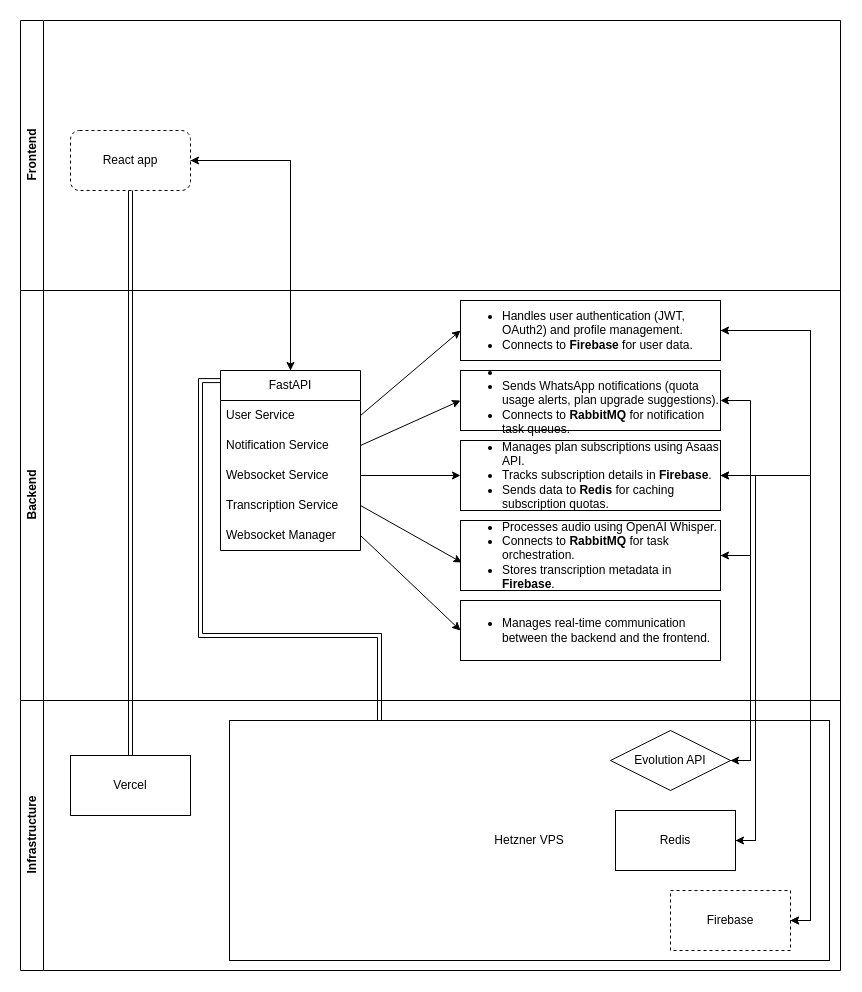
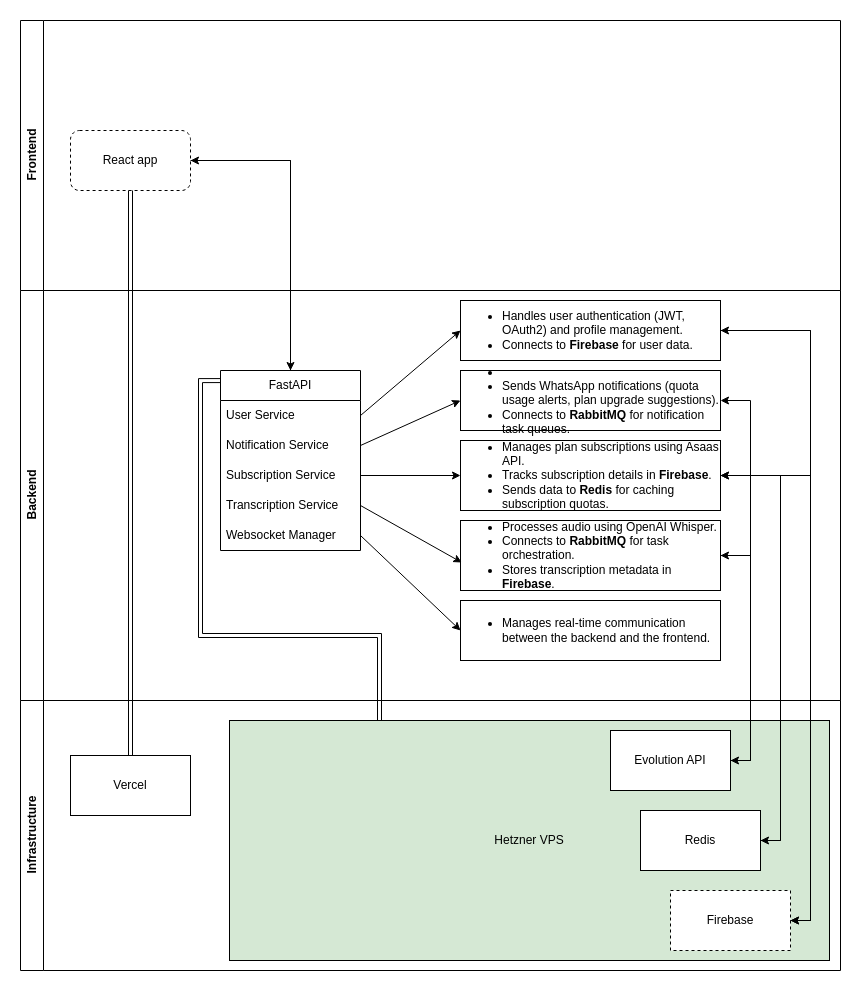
  <mxCell id="0" />
  <mxCell id="1" parent="0" />
  <mxCell id="2" value="Frontend" style="swimlane;horizontal=0;whiteSpace=wrap;html=1;" parent="1" vertex="1"><mxGeometry width="820" height="270" as="geometry" x="20" y="20"><mxRectangle width="40" height="80" as="alternateBounds" /></mxGeometry></mxCell>
  <mxCell id="3" value="React app" style="rounded=1;whiteSpace=wrap;html=1;dashed=1;" parent="2" vertex="1"><mxGeometry x="50" y="110" width="120" height="60" as="geometry" /></mxCell>
  <mxCell id="4" value="Backend" style="swimlane;horizontal=0;whiteSpace=wrap;html=1;" parent="1" vertex="1"><mxGeometry y="290" width="820" height="410" as="geometry" x="20" /></mxCell>
  <mxCell id="5" value="FastAPI" style="swimlane;fontStyle=0;childLayout=stackLayout;horizontal=1;startSize=30;horizontalStack=0;resizeParent=1;resizeParentMax=0;resizeLast=0;collapsible=1;marginBottom=0;whiteSpace=wrap;html=1;" parent="4" vertex="1"><mxGeometry x="200" y="80" width="140" height="180" as="geometry" /></mxCell>
  <mxCell id="6" value="User Service" style="text;strokeColor=none;fillColor=none;align=left;verticalAlign=middle;spacingLeft=4;spacingRight=4;overflow=hidden;points=[[0,0.5],[1,0.5]];portConstraint=eastwest;rotatable=0;whiteSpace=wrap;html=1;" parent="5" vertex="1"><mxGeometry y="30" width="140" height="30" as="geometry" /></mxCell>
  <mxCell id="7" value="Notification Service" style="text;strokeColor=none;fillColor=none;align=left;verticalAlign=middle;spacingLeft=4;spacingRight=4;overflow=hidden;points=[[0,0.5],[1,0.5]];portConstraint=eastwest;rotatable=0;whiteSpace=wrap;html=1;" parent="5" vertex="1"><mxGeometry y="60" width="140" height="30" as="geometry" /></mxCell>
- <mxCell id="8" value="Websocket Service" style="text;strokeColor=none;fillColor=none;align=left;verticalAlign=middle;spacingLeft=4;spacingRight=4;overflow=hidden;points=[[0,0.5],[1,0.5]];portConstraint=eastwest;rotatable=0;whiteSpace=wrap;html=1;" parent="5" vertex="1"><mxGeometry y="90" width="140" height="30" as="geometry" /></mxCell>
+ <mxCell id="8" value="Subscription Service" style="text;strokeColor=none;fillColor=none;align=left;verticalAlign=middle;spacingLeft=4;spacingRight=4;overflow=hidden;points=[[0,0.5],[1,0.5]];portConstraint=eastwest;rotatable=0;whiteSpace=wrap;html=1;" parent="5" vertex="1"><mxGeometry y="90" width="140" height="30" as="geometry" /></mxCell>
  <mxCell id="9" value="Transcription Service" style="text;strokeColor=none;fillColor=none;align=left;verticalAlign=middle;spacingLeft=4;spacingRight=4;overflow=hidden;points=[[0,0.5],[1,0.5]];portConstraint=eastwest;rotatable=0;whiteSpace=wrap;html=1;" parent="5" vertex="1"><mxGeometry y="120" width="140" height="30" as="geometry" /></mxCell>
  <mxCell id="10" value="Websocket Manager" style="text;strokeColor=none;fillColor=none;align=left;verticalAlign=middle;spacingLeft=4;spacingRight=4;overflow=hidden;points=[[0,0.5],[1,0.5]];portConstraint=eastwest;rotatable=0;whiteSpace=wrap;html=1;" parent="5" vertex="1"><mxGeometry y="150" width="140" height="30" as="geometry" /></mxCell>
  <mxCell id="11" value="&lt;ul&gt;&lt;li&gt;&lt;li&gt;Sends WhatsApp notifications (quota usage alerts, plan upgrade suggestions).&lt;/li&gt;&lt;li&gt;Connects to &lt;strong&gt;RabbitMQ&lt;/strong&gt; for notification task queues.&lt;/li&gt;&lt;/li&gt;&lt;/ul&gt;" style="rounded=0;whiteSpace=wrap;html=1;align=left;" parent="4" vertex="1"><mxGeometry x="440" y="80" width="260" height="60" as="geometry" /></mxCell>
  <mxCell id="12" style="edgeStyle=none;rounded=0;orthogonalLoop=1;jettySize=auto;html=1;exitX=1;exitY=0.5;exitDx=0;exitDy=0;entryX=0;entryY=0.5;entryDx=0;entryDy=0;" parent="4" source="7" target="11" edge="1"><mxGeometry relative="1" as="geometry" /></mxCell>
  <mxCell id="13" value="&lt;ul&gt;&lt;li&gt;Manages plan subscriptions using Asaas API.&lt;/li&gt;&lt;li&gt;Tracks subscription details in &lt;strong&gt;Firebase&lt;/strong&gt;.&lt;/li&gt;&lt;li&gt;Sends data to &lt;strong&gt;Redis&lt;/strong&gt; for caching subscription quotas.&lt;/li&gt;&lt;/ul&gt;" style="rounded=0;whiteSpace=wrap;html=1;align=left;" parent="4" vertex="1"><mxGeometry x="440" y="150" width="260" height="70" as="geometry" /></mxCell>
  <mxCell id="14" style="edgeStyle=none;rounded=0;orthogonalLoop=1;jettySize=auto;html=1;exitX=1;exitY=0.5;exitDx=0;exitDy=0;entryX=0;entryY=0.5;entryDx=0;entryDy=0;" parent="4" source="8" target="13" edge="1"><mxGeometry relative="1" as="geometry" /></mxCell>
  <mxCell id="15" value="&lt;ul&gt;&lt;li&gt;Processes audio using OpenAI Whisper.&lt;/li&gt;&lt;li&gt;Connects to &lt;strong&gt;RabbitMQ&lt;/strong&gt; for task orchestration.&lt;/li&gt;&lt;li&gt;Stores transcription metadata in &lt;strong&gt;Firebase&lt;/strong&gt;.&lt;/li&gt;&lt;/ul&gt;" style="rounded=0;whiteSpace=wrap;html=1;align=left;" parent="4" vertex="1"><mxGeometry x="440" y="230" width="260" height="70" as="geometry" /></mxCell>
  <mxCell id="16" style="edgeStyle=none;rounded=0;orthogonalLoop=1;jettySize=auto;html=1;exitX=1;exitY=0.5;exitDx=0;exitDy=0;entryX=0.005;entryY=0.6;entryDx=0;entryDy=0;entryPerimeter=0;" parent="4" source="9" target="15" edge="1"><mxGeometry relative="1" as="geometry" /></mxCell>
  <mxCell id="17" value="&lt;ul&gt;&lt;li&gt;Manages real-time communication between the backend and the frontend.&lt;/li&gt;&lt;/ul&gt;" style="rounded=0;whiteSpace=wrap;html=1;align=left;" parent="4" vertex="1"><mxGeometry x="440" y="310" width="260" height="60" as="geometry" /></mxCell>
  <mxCell id="18" style="edgeStyle=none;rounded=0;orthogonalLoop=1;jettySize=auto;html=1;exitX=1;exitY=0.5;exitDx=0;exitDy=0;entryX=0;entryY=0.5;entryDx=0;entryDy=0;" parent="4" source="10" target="17" edge="1"><mxGeometry relative="1" as="geometry"><mxPoint x="410" y="320" as="targetPoint" /></mxGeometry></mxCell>
  <mxCell id="19" value="&lt;ul&gt;&lt;li&gt;Handles user authentication (JWT, OAuth2) and profile management.&lt;/li&gt;&lt;li&gt;Connects to &lt;strong&gt;Firebase&lt;/strong&gt; for user data.&lt;/li&gt;&lt;/ul&gt;" style="rounded=0;whiteSpace=wrap;html=1;align=left;" parent="4" vertex="1"><mxGeometry x="440" y="10" width="260" height="60" as="geometry" /></mxCell>
  <mxCell id="20" style="edgeStyle=none;rounded=0;orthogonalLoop=1;jettySize=auto;html=1;exitX=1;exitY=0.5;exitDx=0;exitDy=0;entryX=0;entryY=0.5;entryDx=0;entryDy=0;" parent="4" source="6" target="19" edge="1"><mxGeometry relative="1" as="geometry" /></mxCell>
  <mxCell id="21" value="Infrastructure" style="swimlane;horizontal=0;whiteSpace=wrap;html=1;" parent="1" vertex="1"><mxGeometry y="700" width="820" height="270" as="geometry" x="20"><mxRectangle y="540" width="40" height="100" as="alternateBounds" /></mxGeometry></mxCell>
  <mxCell id="22" value="Vercel" style="rounded=0;whiteSpace=wrap;html=1;" parent="21" vertex="1"><mxGeometry x="50" y="55" width="120" height="60" as="geometry" /></mxCell>
- <mxCell id="23" value="Hetzner VPS" style="rounded=0;whiteSpace=wrap;html=1;" parent="21" vertex="1"><mxGeometry x="209" y="20" width="600" height="240" as="geometry" /></mxCell>
+ <mxCell id="23" value="Hetzner VPS" style="rounded=0;whiteSpace=wrap;html=1;fillColor=#d5e8d4;" parent="21" vertex="1"><mxGeometry x="209" y="20" width="600" height="240" as="geometry" /></mxCell>
  <mxCell id="24" style="edgeStyle=none;rounded=0;orthogonalLoop=1;jettySize=auto;html=1;exitX=0.75;exitY=0;exitDx=0;exitDy=0;" parent="21" source="23" target="23" edge="1"><mxGeometry relative="1" as="geometry" /></mxCell>
- <mxCell id="25" value="Evolution API" style="rhombus;whiteSpace=wrap;html=1;" parent="21" vertex="1"><mxGeometry x="590" y="30" width="120" height="60" as="geometry" /></mxCell>
- <mxCell id="26" value="Redis" style="rounded=0;whiteSpace=wrap;html=1;" parent="21" vertex="1"><mxGeometry x="595" y="110" width="120" height="60" as="geometry" /></mxCell>
+ <mxCell id="25" value="Evolution API" style="rounded=0;whiteSpace=wrap;html=1;" parent="21" vertex="1"><mxGeometry x="590" y="30" width="120" height="60" as="geometry" /></mxCell>
+ <mxCell id="26" value="Redis" style="rounded=0;whiteSpace=wrap;html=1;" parent="21" vertex="1"><mxGeometry x="620" y="110" width="120" height="60" as="geometry" /></mxCell>
  <mxCell id="27" value="Firebase" style="rounded=0;whiteSpace=wrap;html=1;dashed=1;" parent="21" vertex="1"><mxGeometry x="650" y="190" width="120" height="60" as="geometry" /></mxCell>
  <mxCell id="28" style="edgeStyle=none;rounded=0;orthogonalLoop=1;jettySize=auto;html=1;exitX=0.5;exitY=0;exitDx=0;exitDy=0;entryX=0.5;entryY=1;entryDx=0;entryDy=0;shape=link;" parent="1" source="22" target="3" edge="1"><mxGeometry relative="1" as="geometry" /></mxCell>
  <mxCell id="29" style="edgeStyle=orthogonalEdgeStyle;rounded=0;orthogonalLoop=1;jettySize=auto;html=1;exitX=1;exitY=0.5;exitDx=0;exitDy=0;entryX=1;entryY=0.5;entryDx=0;entryDy=0;" parent="1" source="15" target="25" edge="1"><mxGeometry relative="1" as="geometry" /></mxCell>
  <mxCell id="30" style="edgeStyle=orthogonalEdgeStyle;rounded=0;orthogonalLoop=1;jettySize=auto;html=1;exitX=1;exitY=0.5;exitDx=0;exitDy=0;entryX=1;entryY=0.5;entryDx=0;entryDy=0;" parent="1" source="25" target="15" edge="1"><mxGeometry relative="1" as="geometry" /></mxCell>
  <mxCell id="31" style="edgeStyle=orthogonalEdgeStyle;rounded=0;orthogonalLoop=1;jettySize=auto;html=1;exitX=1;exitY=0.5;exitDx=0;exitDy=0;entryX=1;entryY=0.5;entryDx=0;entryDy=0;" parent="1" source="25" target="11" edge="1"><mxGeometry relative="1" as="geometry" /></mxCell>
  <mxCell id="32" style="edgeStyle=orthogonalEdgeStyle;rounded=0;orthogonalLoop=1;jettySize=auto;html=1;exitX=1;exitY=0.5;exitDx=0;exitDy=0;entryX=1;entryY=0.5;entryDx=0;entryDy=0;" parent="1" source="27" target="13" edge="1"><mxGeometry relative="1" as="geometry" /></mxCell>
  <mxCell id="33" style="edgeStyle=orthogonalEdgeStyle;rounded=0;orthogonalLoop=1;jettySize=auto;html=1;exitX=1;exitY=0.5;exitDx=0;exitDy=0;entryX=1;entryY=0.5;entryDx=0;entryDy=0;" parent="1" source="13" target="27" edge="1"><mxGeometry relative="1" as="geometry" /></mxCell>
  <mxCell id="34" style="edgeStyle=orthogonalEdgeStyle;rounded=0;orthogonalLoop=1;jettySize=auto;html=1;exitX=1;exitY=0.5;exitDx=0;exitDy=0;entryX=1;entryY=0.5;entryDx=0;entryDy=0;" parent="1" source="26" target="13" edge="1"><mxGeometry relative="1" as="geometry" /></mxCell>
  <mxCell id="35" style="edgeStyle=orthogonalEdgeStyle;rounded=0;orthogonalLoop=1;jettySize=auto;html=1;exitX=1;exitY=0.5;exitDx=0;exitDy=0;entryX=1;entryY=0.5;entryDx=0;entryDy=0;" parent="1" source="13" target="26" edge="1"><mxGeometry relative="1" as="geometry" /></mxCell>
  <mxCell id="36" style="edgeStyle=orthogonalEdgeStyle;rounded=0;orthogonalLoop=1;jettySize=auto;html=1;exitX=1;exitY=0.5;exitDx=0;exitDy=0;entryX=0.5;entryY=0;entryDx=0;entryDy=0;" parent="1" source="3" target="5" edge="1"><mxGeometry relative="1" as="geometry" /></mxCell>
  <mxCell id="37" style="edgeStyle=orthogonalEdgeStyle;rounded=0;orthogonalLoop=1;jettySize=auto;html=1;exitX=0.5;exitY=0;exitDx=0;exitDy=0;entryX=1;entryY=0.5;entryDx=0;entryDy=0;" parent="1" source="5" target="3" edge="1"><mxGeometry relative="1" as="geometry" /></mxCell>
  <mxCell id="38" style="edgeStyle=orthogonalEdgeStyle;rounded=0;orthogonalLoop=1;jettySize=auto;html=1;exitX=0.25;exitY=0;exitDx=0;exitDy=0;entryX=0;entryY=0.056;entryDx=0;entryDy=0;entryPerimeter=0;shape=link;" parent="1" source="23" target="5" edge="1"><mxGeometry relative="1" as="geometry" /></mxCell>
  <mxCell id="39" style="edgeStyle=orthogonalEdgeStyle;rounded=0;orthogonalLoop=1;jettySize=auto;html=1;exitX=1;exitY=0.5;exitDx=0;exitDy=0;entryX=1;entryY=0.5;entryDx=0;entryDy=0;" edge="1" parent="1" source="19" target="27"><mxGeometry relative="1" as="geometry" /></mxCell>
  <mxCell id="40" style="edgeStyle=orthogonalEdgeStyle;rounded=0;orthogonalLoop=1;jettySize=auto;html=1;exitX=1;exitY=0.5;exitDx=0;exitDy=0;entryX=1;entryY=0.5;entryDx=0;entryDy=0;" edge="1" parent="1" source="27" target="19"><mxGeometry relative="1" as="geometry" /></mxCell>
